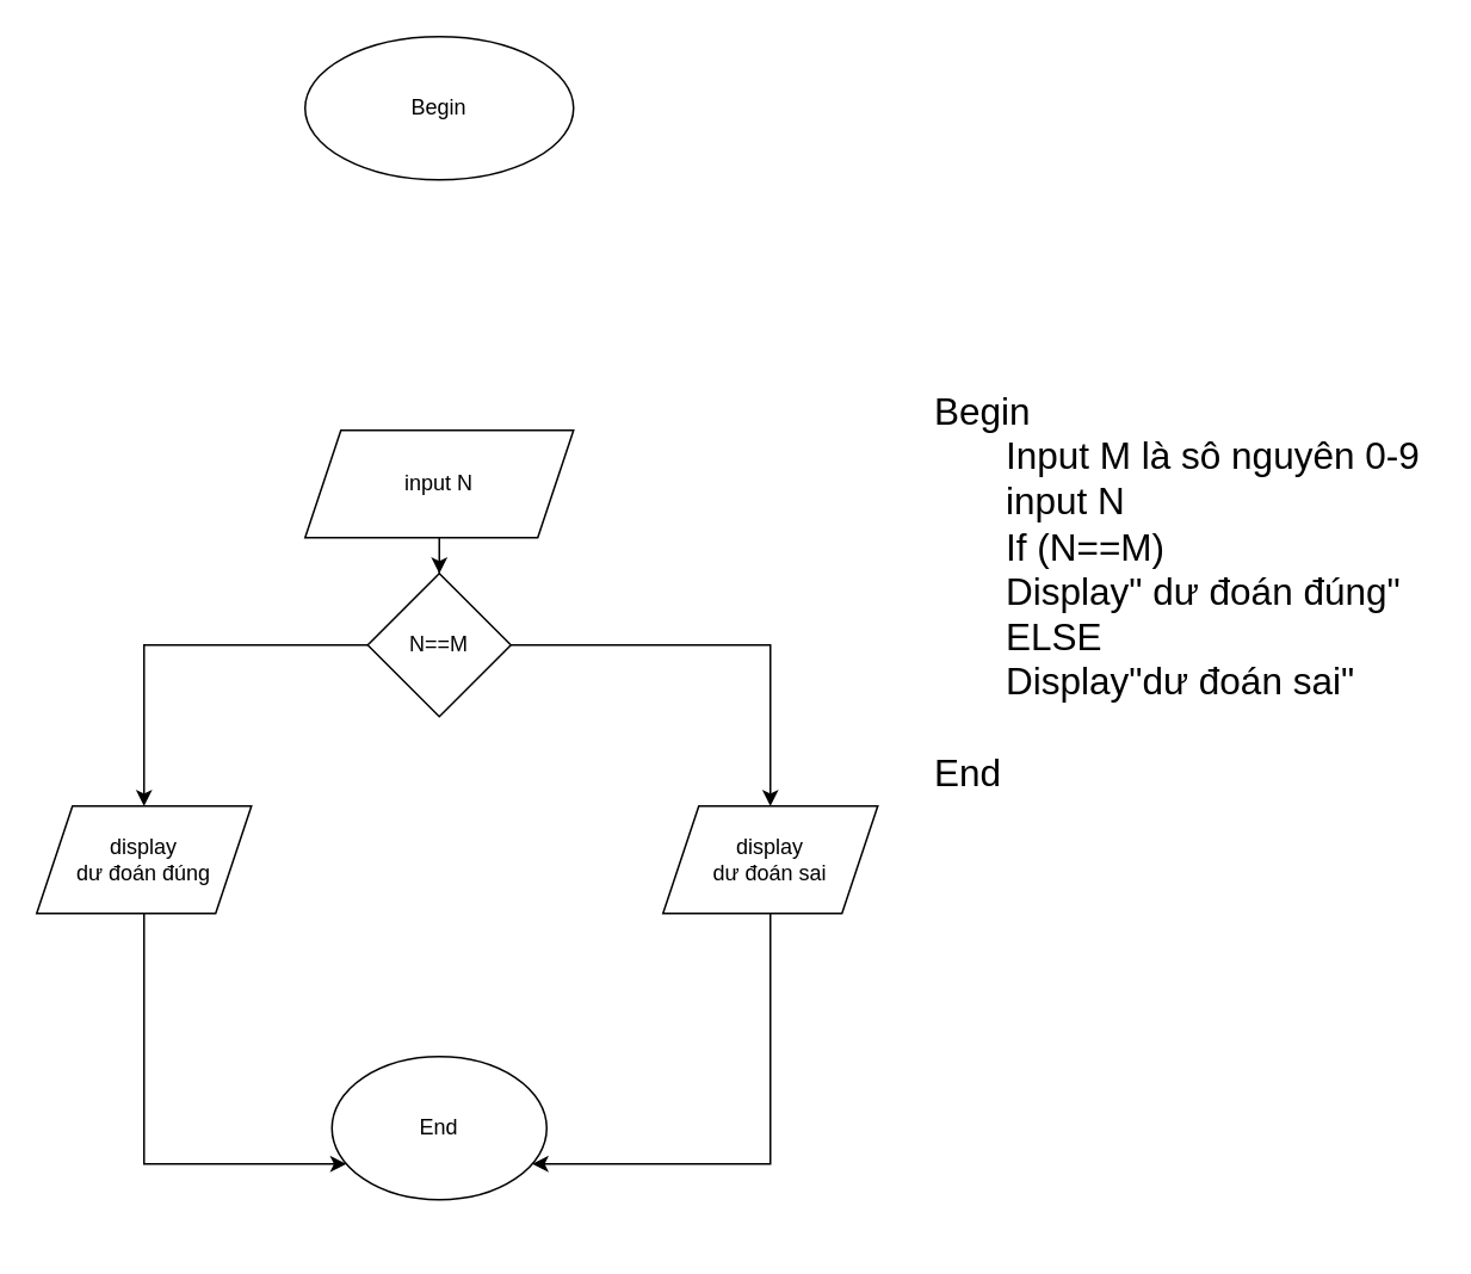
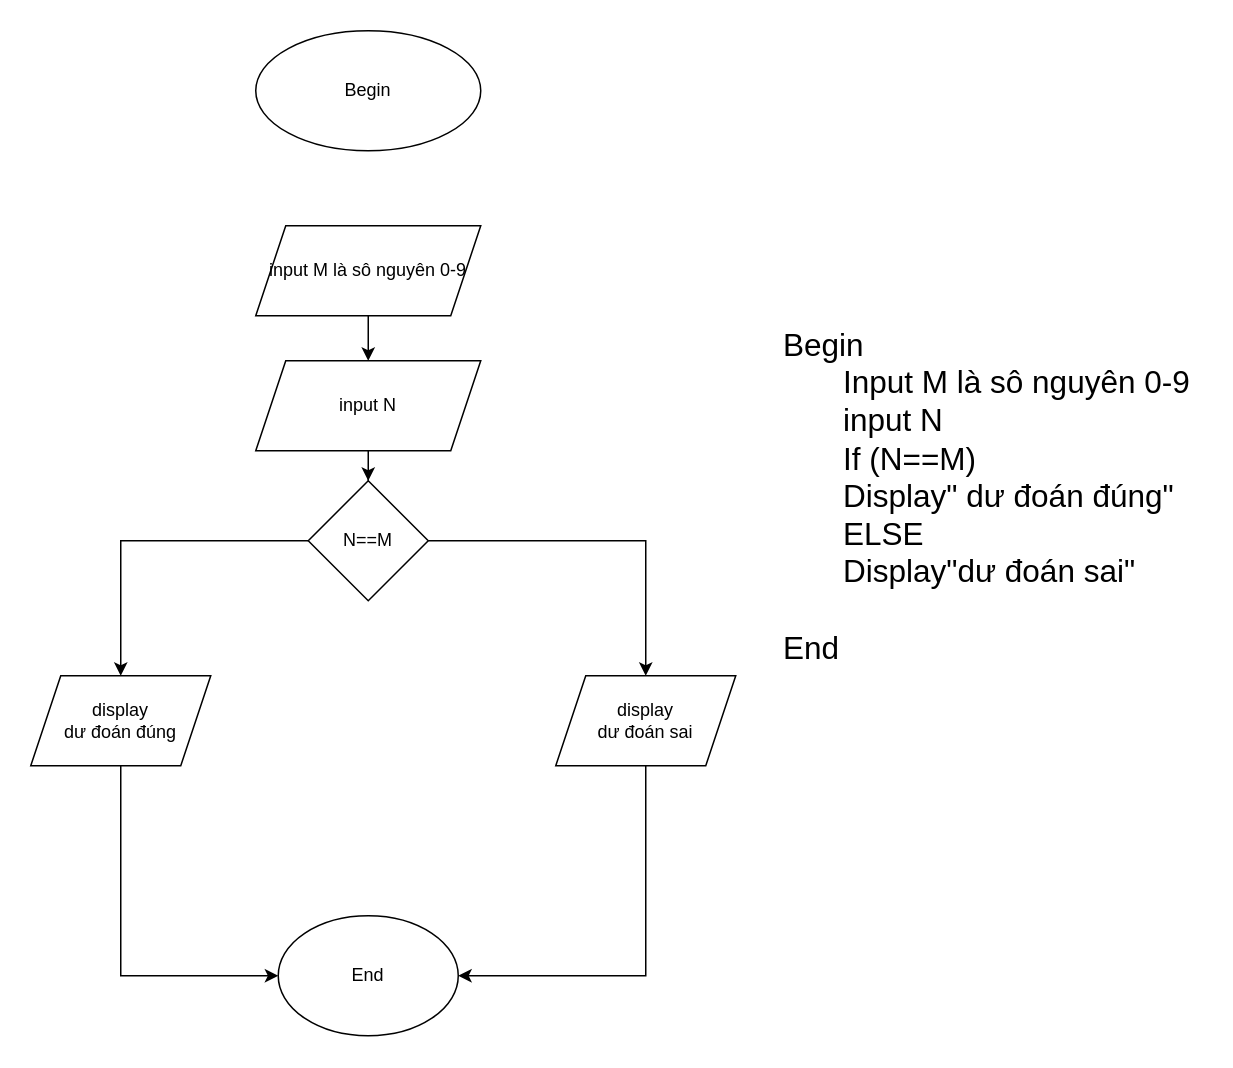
  <mxCell id="0" />
  <mxCell id="1" parent="0" />
  <mxCell id="2" value="Begin" style="ellipse;whiteSpace=wrap;html=1;" vertex="1" parent="1"><mxGeometry x="170" y="20" width="150" height="80" as="geometry" /></mxCell>
  <mxCell id="3" value="&lt;font style=&quot;font-size: 21px;&quot;&gt;Begin&lt;br&gt;&lt;/font&gt;&lt;blockquote style=&quot;margin: 0px 0px 0px 40px; border: none; padding: 0px; font-size: 21px;&quot;&gt;&lt;font style=&quot;font-size: 21px;&quot;&gt;Input M là sô nguyên 0-9&lt;/font&gt;&lt;/blockquote&gt;&lt;blockquote style=&quot;margin: 0px 0px 0px 40px; border: none; padding: 0px; font-size: 21px;&quot;&gt;&lt;font style=&quot;font-size: 21px;&quot;&gt;input N&lt;/font&gt;&lt;/blockquote&gt;&lt;blockquote style=&quot;margin: 0px 0px 0px 40px; border: none; padding: 0px; font-size: 21px;&quot;&gt;&lt;font style=&quot;font-size: 21px;&quot;&gt;If (N==M)&lt;/font&gt;&lt;/blockquote&gt;&lt;blockquote style=&quot;margin: 0px 0px 0px 40px; border: none; padding: 0px; font-size: 21px;&quot;&gt;&lt;font style=&quot;font-size: 21px;&quot;&gt;Display&quot; dư đoán đúng&quot;&lt;/font&gt;&lt;/blockquote&gt;&lt;blockquote style=&quot;margin: 0px 0px 0px 40px; border: none; padding: 0px; font-size: 21px;&quot;&gt;&lt;font style=&quot;font-size: 21px;&quot;&gt;ELSE&lt;/font&gt;&lt;/blockquote&gt;&lt;blockquote style=&quot;margin: 0px 0px 0px 40px; border: none; padding: 0px; font-size: 21px;&quot;&gt;&lt;font style=&quot;font-size: 21px;&quot;&gt;Display&quot;dư đoán sai&quot;&lt;/font&gt;&lt;/blockquote&gt;&lt;blockquote style=&quot;margin: 0px 0px 0px 40px; border: none; padding: 0px; font-size: 21px;&quot;&gt;&lt;font style=&quot;font-size: 21px;&quot;&gt;&lt;br&gt;&lt;/font&gt;&lt;/blockquote&gt;&lt;font style=&quot;font-size: 21px;&quot;&gt;End&lt;/font&gt;" style="text;html=1;strokeColor=none;fillColor=none;align=left;verticalAlign=top;whiteSpace=wrap;rounded=0;" vertex="1" parent="1"><mxGeometry x="520" y="210" width="280" height="310" as="geometry" /></mxCell>
+ <mxCell id="4" value="" style="edgeStyle=orthogonalEdgeStyle;rounded=0;orthogonalLoop=1;jettySize=auto;html=1;" edge="1" parent="1" source="5" target="7"><mxGeometry relative="1" as="geometry" /></mxCell>
+ <mxCell id="5" value="input M là sô nguyên 0-9" style="shape=parallelogram;perimeter=parallelogramPerimeter;whiteSpace=wrap;html=1;fixedSize=1;" vertex="1" parent="1"><mxGeometry x="170" y="150" width="150" height="60" as="geometry" /></mxCell>
  <mxCell id="6" value="" style="edgeStyle=orthogonalEdgeStyle;rounded=0;orthogonalLoop=1;jettySize=auto;html=1;" edge="1" parent="1" source="7" target="10"><mxGeometry relative="1" as="geometry" /></mxCell>
  <mxCell id="7" value="input N" style="shape=parallelogram;perimeter=parallelogramPerimeter;whiteSpace=wrap;html=1;fixedSize=1;" vertex="1" parent="1"><mxGeometry x="170" y="240" width="150" height="60" as="geometry" /></mxCell>
  <mxCell id="8" value="" style="edgeStyle=orthogonalEdgeStyle;rounded=0;orthogonalLoop=1;jettySize=auto;html=1;" edge="1" parent="1" source="10" target="12"><mxGeometry relative="1" as="geometry" /></mxCell>
  <mxCell id="9" value="" style="edgeStyle=orthogonalEdgeStyle;rounded=0;orthogonalLoop=1;jettySize=auto;html=1;" edge="1" parent="1" source="10" target="14"><mxGeometry relative="1" as="geometry" /></mxCell>
  <mxCell id="10" value="N==M" style="rhombus;whiteSpace=wrap;html=1;" vertex="1" parent="1"><mxGeometry x="205" y="320" width="80" height="80" as="geometry" /></mxCell>
  <mxCell id="11" style="edgeStyle=orthogonalEdgeStyle;rounded=0;orthogonalLoop=1;jettySize=auto;html=1;" edge="1" parent="1" source="12" target="15"><mxGeometry relative="1" as="geometry"><Array as="points"><mxPoint x="80" y="650" /></Array></mxGeometry></mxCell>
  <mxCell id="12" value="display&lt;br&gt;dư đoán đúng" style="shape=parallelogram;perimeter=parallelogramPerimeter;whiteSpace=wrap;html=1;fixedSize=1;" vertex="1" parent="1"><mxGeometry x="20" y="450" width="120" height="60" as="geometry" /></mxCell>
  <mxCell id="13" style="edgeStyle=orthogonalEdgeStyle;rounded=0;orthogonalLoop=1;jettySize=auto;html=1;" edge="1" parent="1" source="14" target="15"><mxGeometry relative="1" as="geometry"><Array as="points"><mxPoint x="430" y="650" /></Array></mxGeometry></mxCell>
  <mxCell id="14" value="display&lt;br&gt;dư đoán sai" style="shape=parallelogram;perimeter=parallelogramPerimeter;whiteSpace=wrap;html=1;fixedSize=1;" vertex="1" parent="1"><mxGeometry x="370" y="450" width="120" height="60" as="geometry" /></mxCell>
- <mxCell id="15" value="End" style="ellipse;whiteSpace=wrap;html=1;" vertex="1" parent="1"><mxGeometry x="185" y="590" width="120" height="80" as="geometry" /></mxCell>
+ <mxCell id="15" value="End" style="ellipse;whiteSpace=wrap;html=1;" vertex="1" parent="1"><mxGeometry x="185" y="610" width="120" height="80" as="geometry" /></mxCell>
